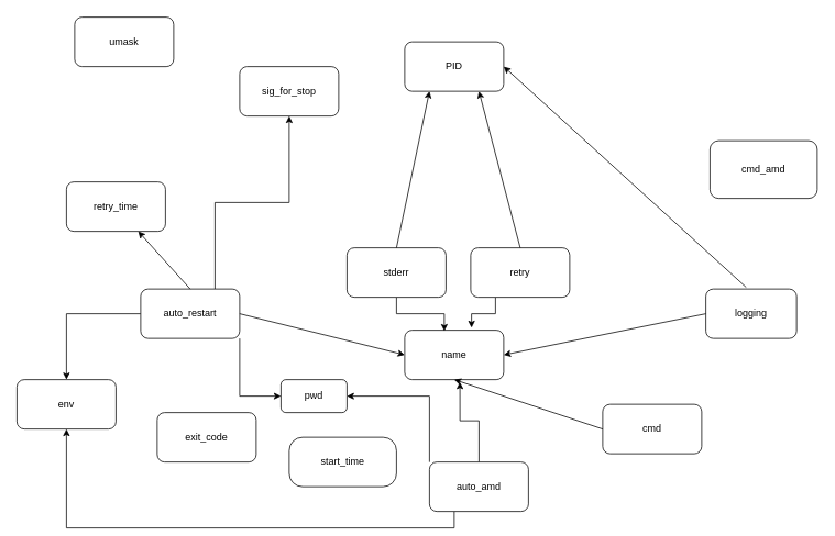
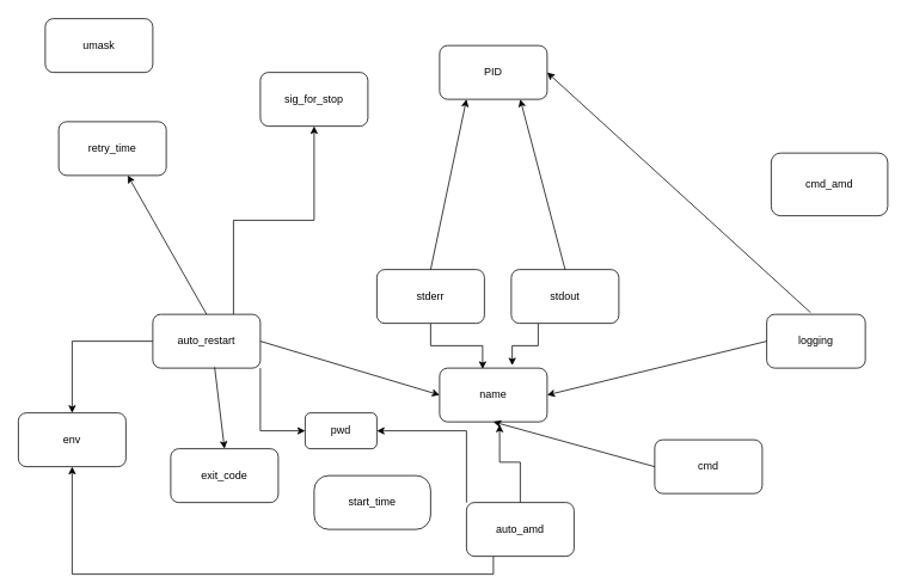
  <mxCell id="0" />
  <mxCell id="1" parent="0" />
  <mxCell id="2" value="sig_for_stop" style="rounded=1;whiteSpace=wrap;html=1;" vertex="1" parent="1"><mxGeometry x="290" y="80" width="120" height="60" as="geometry" /></mxCell>
- <mxCell id="3" value="retry_time" style="rounded=1;whiteSpace=wrap;html=1;" vertex="1" parent="1"><mxGeometry x="80" y="220" width="120" height="60" as="geometry" /></mxCell>
+ <mxCell id="3" value="retry_time" style="rounded=1;whiteSpace=wrap;html=1;" vertex="1" parent="1"><mxGeometry x="65" y="135" width="120" height="60" as="geometry" /></mxCell>
  <mxCell id="4" value="start_time" style="rounded=1;whiteSpace=wrap;html=1;arcSize=27;" vertex="1" parent="1"><mxGeometry x="350" y="530" width="130" height="60" as="geometry" /></mxCell>
  <mxCell id="5" value="exit_code" style="rounded=1;whiteSpace=wrap;html=1;" vertex="1" parent="1"><mxGeometry x="190" y="500" width="120" height="60" as="geometry" /></mxCell>
  <mxCell id="6" style="edgeStyle=orthogonalEdgeStyle;rounded=0;orthogonalLoop=1;jettySize=auto;html=1;exitX=0;exitY=0.5;exitDx=0;exitDy=0;entryX=0.5;entryY=0;entryDx=0;entryDy=0;" edge="1" parent="1" source="9" target="20"><mxGeometry relative="1" as="geometry" /></mxCell>
  <mxCell id="7" style="edgeStyle=orthogonalEdgeStyle;rounded=0;orthogonalLoop=1;jettySize=auto;html=1;exitX=0.75;exitY=0;exitDx=0;exitDy=0;" edge="1" parent="1" source="9" target="2"><mxGeometry relative="1" as="geometry" /></mxCell>
  <mxCell id="8" style="edgeStyle=orthogonalEdgeStyle;rounded=0;orthogonalLoop=1;jettySize=auto;html=1;exitX=1;exitY=1;exitDx=0;exitDy=0;entryX=0;entryY=0.5;entryDx=0;entryDy=0;" edge="1" parent="1" source="9" target="19"><mxGeometry relative="1" as="geometry" /></mxCell>
  <mxCell id="9" value="auto_restart" style="rounded=1;whiteSpace=wrap;html=1;" vertex="1" parent="1"><mxGeometry x="170" y="350" width="120" height="60" as="geometry" /></mxCell>
  <mxCell id="10" style="edgeStyle=orthogonalEdgeStyle;rounded=0;orthogonalLoop=1;jettySize=auto;html=1;exitX=0.5;exitY=0;exitDx=0;exitDy=0;entryX=0.558;entryY=1.05;entryDx=0;entryDy=0;entryPerimeter=0;" edge="1" parent="1" source="13" target="17"><mxGeometry relative="1" as="geometry" /></mxCell>
  <mxCell id="11" style="edgeStyle=orthogonalEdgeStyle;rounded=0;orthogonalLoop=1;jettySize=auto;html=1;exitX=0.25;exitY=1;exitDx=0;exitDy=0;entryX=0.5;entryY=1;entryDx=0;entryDy=0;" edge="1" parent="1" source="13" target="20"><mxGeometry relative="1" as="geometry" /></mxCell>
  <mxCell id="12" style="edgeStyle=orthogonalEdgeStyle;rounded=0;orthogonalLoop=1;jettySize=auto;html=1;exitX=0;exitY=0;exitDx=0;exitDy=0;entryX=1;entryY=0.5;entryDx=0;entryDy=0;" edge="1" parent="1" source="13" target="19"><mxGeometry relative="1" as="geometry" /></mxCell>
  <mxCell id="13" value="auto_amd" style="rounded=1;whiteSpace=wrap;html=1;" vertex="1" parent="1"><mxGeometry x="520" y="560" width="120" height="60" as="geometry" /></mxCell>
  <mxCell id="14" value="cmd_amd" style="rounded=1;whiteSpace=wrap;html=1;" vertex="1" parent="1"><mxGeometry x="860" y="170" width="130" height="70" as="geometry" /></mxCell>
  <mxCell id="15" value="cmd" style="rounded=1;whiteSpace=wrap;html=1;" vertex="1" parent="1"><mxGeometry x="730" y="490" width="120" height="60" as="geometry" /></mxCell>
  <mxCell id="16" value="PID" style="rounded=1;whiteSpace=wrap;html=1;" vertex="1" parent="1"><mxGeometry x="490" y="50" width="120" height="60" as="geometry" /></mxCell>
- <mxCell id="17" value="name" style="rounded=1;whiteSpace=wrap;html=1;" vertex="1" parent="1"><mxGeometry x="490" y="400" width="120" height="60" as="geometry" /></mxCell>
- <mxCell id="18" value="umask" style="rounded=1;whiteSpace=wrap;html=1;" vertex="1" parent="1"><mxGeometry x="90" y="20" width="120" height="60" as="geometry" /></mxCell>
+ <mxCell id="17" value="name" style="rounded=1;whiteSpace=wrap;html=1;" vertex="1" parent="1"><mxGeometry x="490" y="410" width="120" height="60" as="geometry" /></mxCell>
+ <mxCell id="18" value="umask" style="rounded=1;whiteSpace=wrap;html=1;" vertex="1" parent="1"><mxGeometry x="50" y="20" width="120" height="60" as="geometry" /></mxCell>
  <mxCell id="19" value="pwd" style="rounded=1;whiteSpace=wrap;html=1;" vertex="1" parent="1"><mxGeometry x="340" y="460" width="80" height="40" as="geometry" /></mxCell>
  <mxCell id="20" value="env" style="rounded=1;whiteSpace=wrap;html=1;" vertex="1" parent="1"><mxGeometry x="20" y="460" width="120" height="60" as="geometry" /></mxCell>
  <mxCell id="21" style="edgeStyle=orthogonalEdgeStyle;rounded=0;orthogonalLoop=1;jettySize=auto;html=1;exitX=0.5;exitY=1;exitDx=0;exitDy=0;entryX=0.4;entryY=0.017;entryDx=0;entryDy=0;entryPerimeter=0;" edge="1" parent="1" source="22" target="17"><mxGeometry relative="1" as="geometry" /></mxCell>
  <mxCell id="22" value="stderr" style="rounded=1;whiteSpace=wrap;html=1;" vertex="1" parent="1"><mxGeometry x="420" y="300" width="120" height="60" as="geometry" /></mxCell>
  <mxCell id="23" style="edgeStyle=orthogonalEdgeStyle;rounded=0;orthogonalLoop=1;jettySize=auto;html=1;exitX=0.25;exitY=1;exitDx=0;exitDy=0;entryX=0.675;entryY=-0.05;entryDx=0;entryDy=0;entryPerimeter=0;" edge="1" parent="1" source="24" target="17"><mxGeometry relative="1" as="geometry" /></mxCell>
- <mxCell id="24" value="retry" style="rounded=1;whiteSpace=wrap;html=1;" vertex="1" parent="1"><mxGeometry x="570" y="300" width="120" height="60" as="geometry" /></mxCell>
+ <mxCell id="24" value="stdout" style="rounded=1;whiteSpace=wrap;html=1;" vertex="1" parent="1"><mxGeometry x="570" y="300" width="120" height="60" as="geometry" /></mxCell>
  <mxCell id="25" value="logging" style="rounded=1;whiteSpace=wrap;html=1;" vertex="1" parent="1"><mxGeometry x="855" y="350" width="110" height="60" as="geometry" /></mxCell>
+ <mxCell id="26" value="" style="endArrow=classic;html=1;exitX=0.575;exitY=0.983;exitDx=0;exitDy=0;exitPerimeter=0;entryX=0.5;entryY=0;entryDx=0;entryDy=0;" edge="1" parent="1" source="9" target="5"><mxGeometry width="50" height="50" relative="1" as="geometry"><mxPoint x="470" y="230" as="sourcePoint" /><mxPoint x="520" y="180" as="targetPoint" /></mxGeometry></mxCell>
  <mxCell id="27" value="" style="endArrow=classic;html=1;exitX=0;exitY=0.5;exitDx=0;exitDy=0;entryX=0.5;entryY=1;entryDx=0;entryDy=0;" edge="1" parent="1" source="15" target="17"><mxGeometry width="50" height="50" relative="1" as="geometry"><mxPoint x="470" y="230" as="sourcePoint" /><mxPoint x="520" y="180" as="targetPoint" /></mxGeometry></mxCell>
  <mxCell id="28" value="" style="endArrow=classic;html=1;exitX=0.5;exitY=0;exitDx=0;exitDy=0;entryX=0.25;entryY=1;entryDx=0;entryDy=0;" edge="1" parent="1" source="22" target="16"><mxGeometry width="50" height="50" relative="1" as="geometry"><mxPoint x="470" y="230" as="sourcePoint" /><mxPoint x="520" y="180" as="targetPoint" /></mxGeometry></mxCell>
  <mxCell id="29" value="" style="endArrow=classic;html=1;exitX=0.5;exitY=0;exitDx=0;exitDy=0;entryX=0.75;entryY=1;entryDx=0;entryDy=0;" edge="1" parent="1" source="24" target="16"><mxGeometry width="50" height="50" relative="1" as="geometry"><mxPoint x="470" y="230" as="sourcePoint" /><mxPoint x="520" y="180" as="targetPoint" /></mxGeometry></mxCell>
  <mxCell id="30" value="" style="endArrow=classic;html=1;entryX=1;entryY=0.5;entryDx=0;entryDy=0;exitX=0.445;exitY=-0.033;exitDx=0;exitDy=0;exitPerimeter=0;" edge="1" parent="1" source="25" target="16"><mxGeometry width="50" height="50" relative="1" as="geometry"><mxPoint x="800" y="350" as="sourcePoint" /><mxPoint x="800" y="265" as="targetPoint" /></mxGeometry></mxCell>
  <mxCell id="31" value="" style="endArrow=classic;html=1;exitX=0;exitY=0.5;exitDx=0;exitDy=0;entryX=1;entryY=0.5;entryDx=0;entryDy=0;" edge="1" parent="1" source="25" target="17"><mxGeometry width="50" height="50" relative="1" as="geometry"><mxPoint x="470" y="230" as="sourcePoint" /><mxPoint x="520" y="180" as="targetPoint" /></mxGeometry></mxCell>
  <mxCell id="32" value="" style="endArrow=classic;html=1;exitX=0.5;exitY=0;exitDx=0;exitDy=0;" edge="1" parent="1" source="9" target="3"><mxGeometry width="50" height="50" relative="1" as="geometry"><mxPoint x="470" y="230" as="sourcePoint" /><mxPoint x="520" y="180" as="targetPoint" /></mxGeometry></mxCell>
  <mxCell id="33" value="" style="endArrow=classic;html=1;entryX=0;entryY=0.5;entryDx=0;entryDy=0;exitX=1;exitY=0.5;exitDx=0;exitDy=0;" edge="1" parent="1" source="9" target="17"><mxGeometry width="50" height="50" relative="1" as="geometry"><mxPoint x="240" y="140" as="sourcePoint" /><mxPoint x="290" y="90" as="targetPoint" /></mxGeometry></mxCell>
